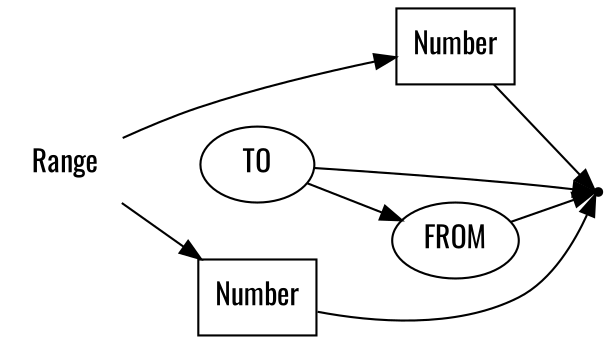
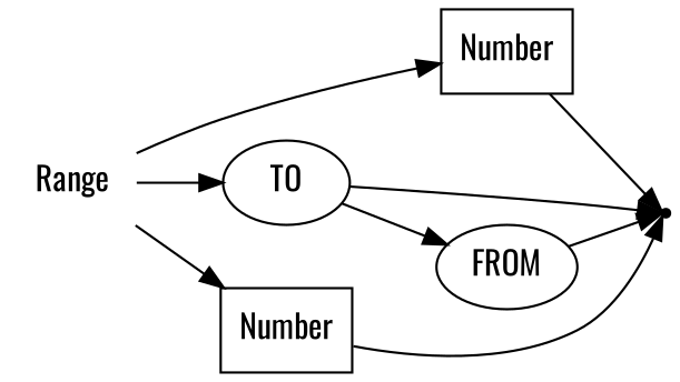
  digraph {
    fontname=Oswald
    rankdir=LR
    node [fontname=Oswald shape=box]
    edge [fontname=Oswald]
    n1 [label=Range shape=plaintext]
    n2 [label=Number]
    n3 [label=TO shape=oval]
    n4 [label=Number]
    end [shape=point]
    n6 [label=FROM shape=oval]
    n1 -> n2
+   n1 -> n3
    n1 -> n4
    n2 -> end
    n3 -> end
    n3 -> n6
    n4 -> end
    n6 -> end
  }
